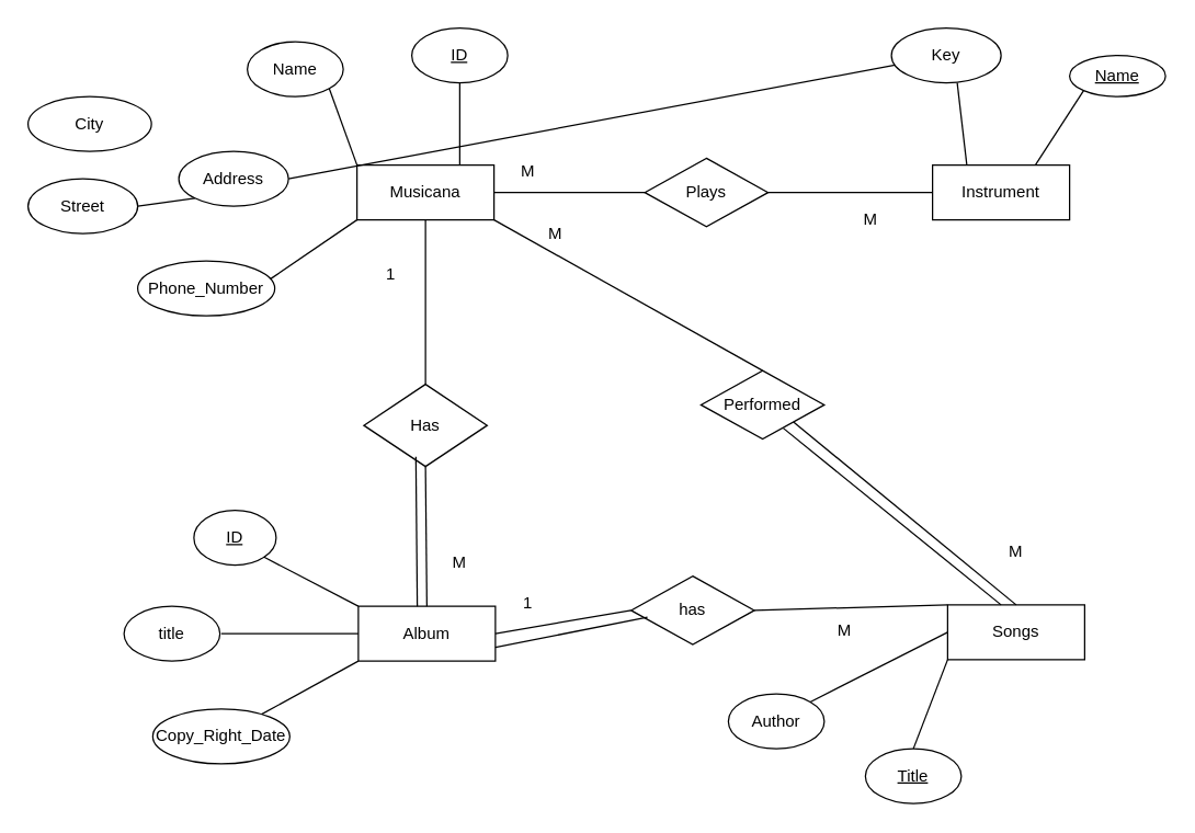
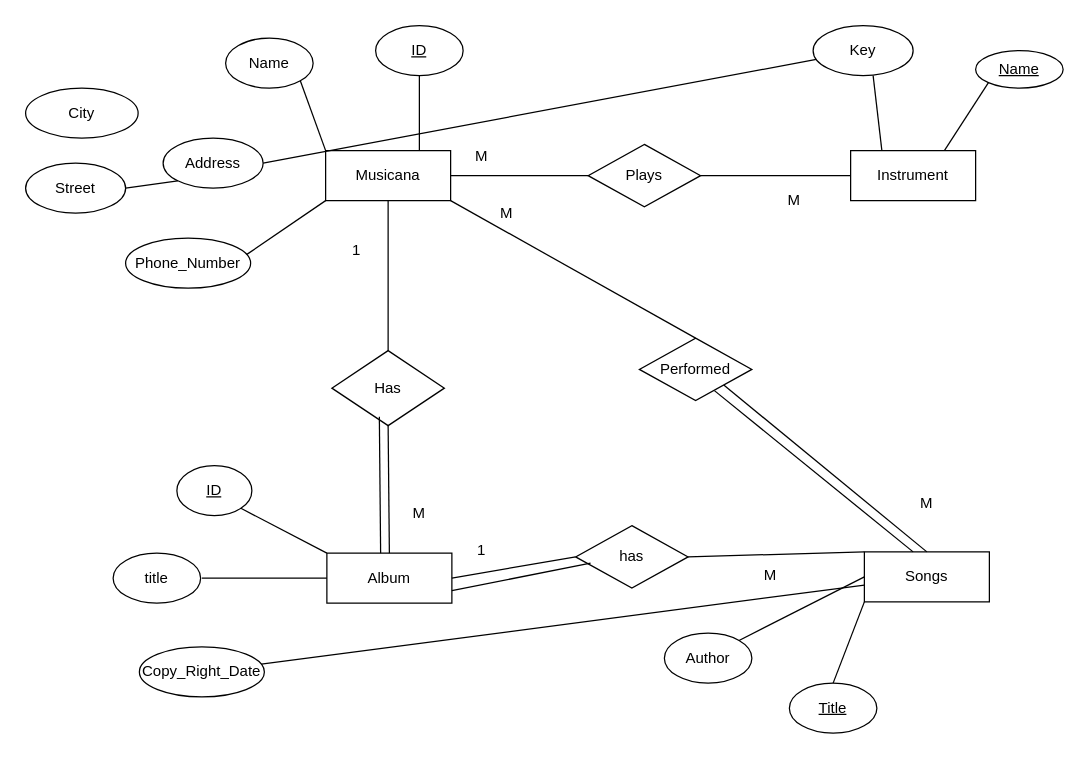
  <mxCell id="0" />
  <mxCell id="1" parent="0" />
  <mxCell id="2" value="Musicana" style="whiteSpace=wrap;html=1;align=center;" vertex="1" parent="1"><mxGeometry x="260" y="120" width="100" height="40" as="geometry" /></mxCell>
  <mxCell id="3" value="ID" style="ellipse;whiteSpace=wrap;html=1;align=center;fontStyle=4;" vertex="1" parent="1"><mxGeometry x="300" y="20" width="70" height="40" as="geometry" /></mxCell>
  <mxCell id="4" value="" style="endArrow=none;html=1;rounded=0;exitX=0.75;exitY=0;exitDx=0;exitDy=0;entryX=0.5;entryY=1;entryDx=0;entryDy=0;" edge="1" parent="1" source="2" target="3"><mxGeometry relative="1" as="geometry"><mxPoint x="510" y="190" as="sourcePoint" /><mxPoint x="670" y="190" as="targetPoint" /></mxGeometry></mxCell>
  <mxCell id="5" value="Name" style="ellipse;whiteSpace=wrap;html=1;align=center;" vertex="1" parent="1"><mxGeometry y="30" width="70" height="40" as="geometry" x="180" /></mxCell>
  <mxCell id="6" value="" style="endArrow=none;html=1;rounded=0;exitX=1;exitY=1;exitDx=0;exitDy=0;entryX=0;entryY=0;entryDx=0;entryDy=0;" edge="1" parent="1" source="5" target="2"><mxGeometry relative="1" as="geometry"><mxPoint x="460" y="170" as="sourcePoint" /><mxPoint x="620" y="170" as="targetPoint" /></mxGeometry></mxCell>
  <mxCell id="7" value="Address" style="ellipse;whiteSpace=wrap;html=1;align=center;" vertex="1" parent="1"><mxGeometry x="130" y="110" width="80" height="40" as="geometry" /></mxCell>
  <mxCell id="8" value="" style="endArrow=none;html=1;rounded=0;exitX=1;exitY=0.5;exitDx=0;exitDy=0;" edge="1" parent="1" source="7" target="17"><mxGeometry relative="1" as="geometry"><mxPoint x="440" y="200" as="sourcePoint" /><mxPoint x="600" y="200" as="targetPoint" /></mxGeometry></mxCell>
  <mxCell id="9" value="City" style="ellipse;whiteSpace=wrap;html=1;align=center;" vertex="1" parent="1"><mxGeometry x="20" y="70" width="90" height="40" as="geometry" /></mxCell>
  <mxCell id="10" value="Street" style="ellipse;whiteSpace=wrap;html=1;align=center;" vertex="1" parent="1"><mxGeometry x="20" y="130" width="80" height="40" as="geometry" /></mxCell>
  <mxCell id="11" value="" style="endArrow=none;html=1;rounded=0;exitX=1;exitY=0.5;exitDx=0;exitDy=0;entryX=0;entryY=1;entryDx=0;entryDy=0;" edge="1" parent="1" source="10" target="7"><mxGeometry relative="1" as="geometry"><mxPoint x="300" y="200" as="sourcePoint" /><mxPoint x="460" y="200" as="targetPoint" /></mxGeometry></mxCell>
  <mxCell id="12" value="Phone_Number" style="ellipse;whiteSpace=wrap;html=1;align=center;" vertex="1" parent="1"><mxGeometry x="100" y="190" width="100" height="40" as="geometry" /></mxCell>
  <mxCell id="13" value="" style="endArrow=none;html=1;rounded=0;exitX=0.97;exitY=0.325;exitDx=0;exitDy=0;entryX=0;entryY=1;entryDx=0;entryDy=0;exitPerimeter=0;" edge="1" parent="1" source="12" target="2"><mxGeometry relative="1" as="geometry"><mxPoint x="250" y="210" as="sourcePoint" /><mxPoint x="410" y="210" as="targetPoint" /></mxGeometry></mxCell>
  <mxCell id="14" value="Instrument" style="whiteSpace=wrap;html=1;align=center;" vertex="1" parent="1"><mxGeometry x="680" y="120" width="100" height="40" as="geometry" /></mxCell>
  <mxCell id="15" value="Name" style="ellipse;whiteSpace=wrap;html=1;align=center;fontStyle=4;" vertex="1" parent="1"><mxGeometry x="780" width="70" height="30" as="geometry" y="40" /></mxCell>
  <mxCell id="16" value="" style="endArrow=none;html=1;rounded=0;entryX=0;entryY=1;entryDx=0;entryDy=0;exitX=0.75;exitY=0;exitDx=0;exitDy=0;" edge="1" parent="1" source="14" target="15"><mxGeometry relative="1" as="geometry"><mxPoint x="440" y="210" as="sourcePoint" /><mxPoint x="600" y="210" as="targetPoint" /></mxGeometry></mxCell>
  <mxCell id="17" value="Key" style="ellipse;whiteSpace=wrap;html=1;align=center;" vertex="1" parent="1"><mxGeometry x="650" y="20" width="80" height="40" as="geometry" /></mxCell>
  <mxCell id="18" value="" style="endArrow=none;html=1;rounded=0;entryX=0.6;entryY=1;entryDx=0;entryDy=0;entryPerimeter=0;exitX=0.25;exitY=0;exitDx=0;exitDy=0;" edge="1" parent="1" source="14" target="17"><mxGeometry relative="1" as="geometry"><mxPoint x="440" y="210" as="sourcePoint" /><mxPoint x="600" y="210" as="targetPoint" /></mxGeometry></mxCell>
  <mxCell id="19" value="Album" style="whiteSpace=wrap;html=1;align=center;" vertex="1" parent="1"><mxGeometry x="261" y="442" width="100" height="40" as="geometry" /></mxCell>
  <mxCell id="20" value="title" style="ellipse;whiteSpace=wrap;html=1;align=center;" vertex="1" parent="1"><mxGeometry x="90" y="442" width="70" height="40" as="geometry" /></mxCell>
  <mxCell id="21" value="" style="endArrow=none;html=1;rounded=0;exitX=1;exitY=0.5;exitDx=0;exitDy=0;" edge="1" parent="1" target="19"><mxGeometry relative="1" as="geometry"><mxPoint x="161" y="462" as="sourcePoint" /><mxPoint x="481" y="472" as="targetPoint" /></mxGeometry></mxCell>
  <mxCell id="22" value="Copy_Right_Date" style="ellipse;whiteSpace=wrap;html=1;align=center;" vertex="1" parent="1"><mxGeometry x="111" y="517" width="100" height="40" as="geometry" /></mxCell>
- <mxCell id="23" value="" style="endArrow=none;html=1;rounded=0;entryX=0;entryY=1;entryDx=0;entryDy=0;" edge="1" parent="1" source="22" target="19"><mxGeometry relative="1" as="geometry"><mxPoint x="321" y="472" as="sourcePoint" /><mxPoint x="481" y="472" as="targetPoint" /></mxGeometry></mxCell>
+ <mxCell id="23" value="" style="endArrow=none;html=1;rounded=0;" edge="1" parent="1" source="22" target="26"><mxGeometry relative="1" as="geometry"><mxPoint x="321" y="472" as="sourcePoint" /><mxPoint x="481" y="472" as="targetPoint" /></mxGeometry></mxCell>
  <mxCell id="24" value="ID" style="ellipse;whiteSpace=wrap;html=1;align=center;fontStyle=4;" vertex="1" parent="1"><mxGeometry x="141" y="372" width="60" height="40" as="geometry" /></mxCell>
  <mxCell id="25" value="" style="endArrow=none;html=1;rounded=0;exitX=1;exitY=1;exitDx=0;exitDy=0;entryX=0;entryY=0;entryDx=0;entryDy=0;" edge="1" parent="1" source="24" target="19"><mxGeometry relative="1" as="geometry"><mxPoint x="321" y="472" as="sourcePoint" /><mxPoint x="481" y="472" as="targetPoint" /></mxGeometry></mxCell>
  <mxCell id="26" value="Songs" style="whiteSpace=wrap;html=1;align=center;" vertex="1" parent="1"><mxGeometry x="691" y="441" width="100" height="40" as="geometry" /></mxCell>
  <mxCell id="27" value="Title" style="ellipse;whiteSpace=wrap;html=1;align=center;fontStyle=4;" vertex="1" parent="1"><mxGeometry x="631" y="546" width="70" height="40" as="geometry" /></mxCell>
  <mxCell id="28" value="" style="endArrow=none;html=1;rounded=0;entryX=0;entryY=1;entryDx=0;entryDy=0;exitX=0.5;exitY=0;exitDx=0;exitDy=0;" edge="1" parent="1" source="27" target="26"><mxGeometry relative="1" as="geometry"><mxPoint x="401" y="431" as="sourcePoint" /><mxPoint x="561" y="431" as="targetPoint" /></mxGeometry></mxCell>
  <mxCell id="29" value="Author" style="ellipse;whiteSpace=wrap;html=1;align=center;" vertex="1" parent="1"><mxGeometry x="531" y="506" width="70" height="40" as="geometry" /></mxCell>
  <mxCell id="30" value="" style="endArrow=none;html=1;rounded=0;entryX=0;entryY=0.5;entryDx=0;entryDy=0;exitX=1;exitY=0;exitDx=0;exitDy=0;" edge="1" parent="1" source="29" target="26"><mxGeometry relative="1" as="geometry"><mxPoint x="401" y="431" as="sourcePoint" /><mxPoint x="561" y="431" as="targetPoint" /></mxGeometry></mxCell>
  <mxCell id="31" value="Plays" style="shape=rhombus;perimeter=rhombusPerimeter;whiteSpace=wrap;html=1;align=center;" vertex="1" parent="1"><mxGeometry x="470" y="115" width="90" height="50" as="geometry" /></mxCell>
  <mxCell id="32" value="M" style="text;strokeColor=none;align=center;fillColor=none;html=1;verticalAlign=middle;whiteSpace=wrap;rounded=0;" vertex="1" parent="1"><mxGeometry x="620" y="150" width="30" height="20" as="geometry" /></mxCell>
  <mxCell id="33" value="" style="endArrow=none;html=1;rounded=0;entryX=0;entryY=0.5;entryDx=0;entryDy=0;" edge="1" parent="1" source="31" target="14"><mxGeometry relative="1" as="geometry"><mxPoint x="440" y="260" as="sourcePoint" /><mxPoint x="600" y="260" as="targetPoint" /></mxGeometry></mxCell>
  <mxCell id="34" value="" style="endArrow=none;html=1;rounded=0;exitX=1;exitY=0.5;exitDx=0;exitDy=0;entryX=0;entryY=0.5;entryDx=0;entryDy=0;" edge="1" parent="1" source="2" target="31"><mxGeometry relative="1" as="geometry"><mxPoint x="440" y="260" as="sourcePoint" /><mxPoint x="600" y="260" as="targetPoint" /></mxGeometry></mxCell>
  <mxCell id="35" value="M" style="text;strokeColor=none;align=center;fillColor=none;html=1;verticalAlign=middle;whiteSpace=wrap;rounded=0;" vertex="1" parent="1"><mxGeometry x="370" y="115" width="30" height="20" as="geometry" /></mxCell>
  <mxCell id="36" value="has" style="shape=rhombus;perimeter=rhombusPerimeter;whiteSpace=wrap;html=1;align=center;" vertex="1" parent="1"><mxGeometry x="460" y="420" width="90" height="50" as="geometry" /></mxCell>
  <mxCell id="37" value="" style="endArrow=none;html=1;rounded=0;exitX=1;exitY=0.5;exitDx=0;exitDy=0;entryX=0;entryY=0.5;entryDx=0;entryDy=0;" edge="1" parent="1" source="19" target="36"><mxGeometry relative="1" as="geometry"><mxPoint x="440" y="340" as="sourcePoint" /><mxPoint x="600" y="340" as="targetPoint" /></mxGeometry></mxCell>
  <mxCell id="38" value="" style="endArrow=none;html=1;rounded=0;exitX=1;exitY=0.5;exitDx=0;exitDy=0;entryX=0;entryY=0;entryDx=0;entryDy=0;" edge="1" parent="1" source="36" target="26"><mxGeometry relative="1" as="geometry"><mxPoint x="551" y="442" as="sourcePoint" /><mxPoint x="650" y="425" as="targetPoint" /></mxGeometry></mxCell>
  <mxCell id="39" value="M" style="text;strokeColor=none;align=center;fillColor=none;html=1;verticalAlign=middle;whiteSpace=wrap;rounded=0;" vertex="1" parent="1"><mxGeometry x="601" y="450" width="30" height="20" as="geometry" /></mxCell>
  <mxCell id="40" value="1" style="text;strokeColor=none;align=center;fillColor=none;html=1;verticalAlign=middle;whiteSpace=wrap;rounded=0;" vertex="1" parent="1"><mxGeometry x="370" y="430" width="30" height="20" as="geometry" /></mxCell>
  <mxCell id="41" value="" style="endArrow=none;html=1;rounded=0;exitX=1;exitY=0.75;exitDx=0;exitDy=0;entryX=0.133;entryY=0.6;entryDx=0;entryDy=0;entryPerimeter=0;" edge="1" parent="1" source="19" target="36"><mxGeometry relative="1" as="geometry"><mxPoint x="371" y="472" as="sourcePoint" /><mxPoint x="470" y="455" as="targetPoint" /></mxGeometry></mxCell>
  <mxCell id="42" value="Performed" style="shape=rhombus;perimeter=rhombusPerimeter;whiteSpace=wrap;html=1;align=center;" vertex="1" parent="1"><mxGeometry x="511" y="270" width="90" height="50" as="geometry" /></mxCell>
  <mxCell id="43" value="" style="endArrow=none;html=1;rounded=0;exitX=1;exitY=1;exitDx=0;exitDy=0;entryX=0.5;entryY=0;entryDx=0;entryDy=0;" edge="1" parent="1" source="2" target="42"><mxGeometry relative="1" as="geometry"><mxPoint x="440" y="250" as="sourcePoint" /><mxPoint x="600" y="250" as="targetPoint" /></mxGeometry></mxCell>
  <mxCell id="44" value="" style="endArrow=none;html=1;rounded=0;entryX=0.5;entryY=0;entryDx=0;entryDy=0;exitX=1;exitY=1;exitDx=0;exitDy=0;" edge="1" parent="1" source="42" target="26"><mxGeometry relative="1" as="geometry"><mxPoint x="440" y="250" as="sourcePoint" /><mxPoint x="600" y="250" as="targetPoint" /></mxGeometry></mxCell>
  <mxCell id="45" value="M" style="text;strokeColor=none;align=center;fillColor=none;html=1;verticalAlign=middle;whiteSpace=wrap;rounded=0;" vertex="1" parent="1"><mxGeometry x="726" y="392" width="30" height="20" as="geometry" /></mxCell>
  <mxCell id="46" value="M" style="text;strokeColor=none;align=center;fillColor=none;html=1;verticalAlign=middle;whiteSpace=wrap;rounded=0;" vertex="1" parent="1"><mxGeometry x="390" y="160" width="30" height="20" as="geometry" /></mxCell>
  <mxCell id="47" value="" style="endArrow=none;html=1;rounded=0;entryX=0.39;entryY=0;entryDx=0;entryDy=0;entryPerimeter=0;exitX=0.667;exitY=0.84;exitDx=0;exitDy=0;exitPerimeter=0;" edge="1" parent="1" source="42" target="26"><mxGeometry relative="1" as="geometry"><mxPoint x="440" y="250" as="sourcePoint" /><mxPoint x="600" y="250" as="targetPoint" /></mxGeometry></mxCell>
  <mxCell id="48" value="Has" style="shape=rhombus;perimeter=rhombusPerimeter;whiteSpace=wrap;html=1;align=center;" vertex="1" parent="1"><mxGeometry x="265" y="280" width="90" height="60" as="geometry" /></mxCell>
  <mxCell id="49" value="" style="endArrow=none;html=1;rounded=0;exitX=0.5;exitY=0;exitDx=0;exitDy=0;entryX=0.5;entryY=1;entryDx=0;entryDy=0;" edge="1" parent="1" source="48" target="2"><mxGeometry relative="1" as="geometry"><mxPoint x="440" y="260" as="sourcePoint" /><mxPoint x="600" y="260" as="targetPoint" /></mxGeometry></mxCell>
  <mxCell id="50" value="1" style="text;strokeColor=none;align=center;fillColor=none;html=1;verticalAlign=middle;whiteSpace=wrap;rounded=0;" vertex="1" parent="1"><mxGeometry x="270" y="190" width="30" height="20" as="geometry" /></mxCell>
  <mxCell id="51" value="" style="endArrow=none;html=1;rounded=0;exitX=0.5;exitY=1;exitDx=0;exitDy=0;entryX=0.5;entryY=0;entryDx=0;entryDy=0;" edge="1" parent="1" source="48" target="19"><mxGeometry relative="1" as="geometry"><mxPoint x="440" y="260" as="sourcePoint" /><mxPoint x="600" y="260" as="targetPoint" /></mxGeometry></mxCell>
  <mxCell id="52" value="M" style="text;strokeColor=none;align=center;fillColor=none;html=1;verticalAlign=middle;whiteSpace=wrap;rounded=0;" vertex="1" parent="1"><mxGeometry x="320" y="400" width="30" height="20" as="geometry" /></mxCell>
  <mxCell id="53" value="" style="endArrow=none;html=1;rounded=0;exitX=0.43;exitY=0;exitDx=0;exitDy=0;entryX=0.422;entryY=0.883;entryDx=0;entryDy=0;exitPerimeter=0;entryPerimeter=0;" edge="1" parent="1" source="19" target="48"><mxGeometry relative="1" as="geometry"><mxPoint x="320" y="280" as="sourcePoint" /><mxPoint x="320" y="160" as="targetPoint" /></mxGeometry></mxCell>
